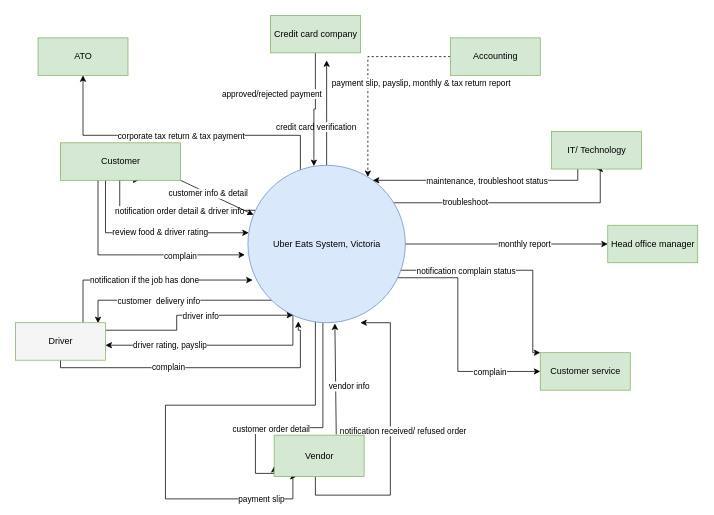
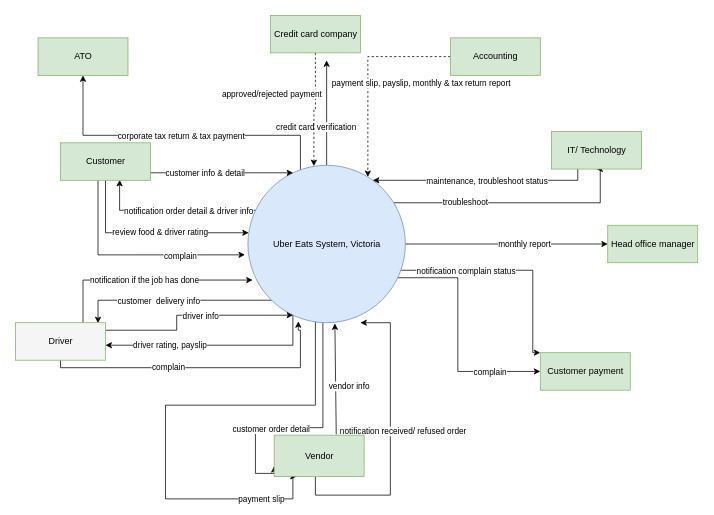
  <mxCell id="0" />
  <mxCell id="1" parent="0" />
  <mxCell id="2" style="edgeStyle=orthogonalEdgeStyle;rounded=0;orthogonalLoop=1;jettySize=auto;html=1;entryX=0.657;entryY=0.988;entryDx=0;entryDy=0;entryPerimeter=0;" edge="1" parent="1" source="24" target="31"><mxGeometry relative="1" as="geometry"><Array as="points"><mxPoint x="159" y="280" /></Array></mxGeometry></mxCell>
  <mxCell id="3" value="notification order detail &amp;amp; driver info" style="edgeLabel;html=1;align=center;verticalAlign=middle;resizable=0;points=[];" vertex="1" connectable="0" parent="2"><mxGeometry x="-0.069" y="-1" relative="1" as="geometry"><mxPoint x="13" y="1" as="offset" /></mxGeometry></mxCell>
  <mxCell id="4" style="edgeStyle=orthogonalEdgeStyle;rounded=0;orthogonalLoop=1;jettySize=auto;html=1;entryX=0;entryY=0.75;entryDx=0;entryDy=0;" edge="1" parent="1" source="24" target="36"><mxGeometry relative="1" as="geometry"><Array as="points"><mxPoint x="430" y="570" /><mxPoint x="340" y="570" /><mxPoint x="340" y="631" /></Array></mxGeometry></mxCell>
  <mxCell id="5" value="customer order detail" style="edgeLabel;html=1;align=center;verticalAlign=middle;resizable=0;points=[];" vertex="1" connectable="0" parent="4"><mxGeometry x="0.286" y="3" relative="1" as="geometry"><mxPoint y="-2" as="offset" /></mxGeometry></mxCell>
  <mxCell id="6" style="edgeStyle=orthogonalEdgeStyle;rounded=0;orthogonalLoop=1;jettySize=auto;html=1;entryX=0.25;entryY=1;entryDx=0;entryDy=0;" edge="1" parent="1" source="24" target="36"><mxGeometry relative="1" as="geometry"><Array as="points"><mxPoint x="420" y="540" /><mxPoint x="220" y="540" /><mxPoint x="220" y="665" /><mxPoint x="390" y="665" /></Array></mxGeometry></mxCell>
  <mxCell id="7" value="payment slip" style="edgeLabel;html=1;align=center;verticalAlign=middle;resizable=0;points=[];" vertex="1" connectable="0" parent="6"><mxGeometry x="0.76" y="-1" relative="1" as="geometry"><mxPoint y="-2" as="offset" /></mxGeometry></mxCell>
  <mxCell id="8" style="edgeStyle=orthogonalEdgeStyle;rounded=0;orthogonalLoop=1;jettySize=auto;html=1;entryX=0.917;entryY=0.012;entryDx=0;entryDy=0;entryPerimeter=0;" edge="1" parent="1" source="24" target="43"><mxGeometry relative="1" as="geometry"><Array as="points"><mxPoint x="130" y="400" /></Array></mxGeometry></mxCell>
  <mxCell id="9" value="customer&amp;nbsp; delivery info" style="edgeLabel;html=1;align=center;verticalAlign=middle;resizable=0;points=[];" vertex="1" connectable="0" parent="8"><mxGeometry x="0.473" y="4" relative="1" as="geometry"><mxPoint x="42" y="-4" as="offset" /></mxGeometry></mxCell>
  <mxCell id="10" style="edgeStyle=orthogonalEdgeStyle;rounded=0;orthogonalLoop=1;jettySize=auto;html=1;" edge="1" parent="1" source="24" target="43"><mxGeometry relative="1" as="geometry"><Array as="points"><mxPoint x="390" y="460" /></Array></mxGeometry></mxCell>
  <mxCell id="11" value="driver rating, payslip" style="edgeLabel;html=1;align=center;verticalAlign=middle;resizable=0;points=[];" vertex="1" connectable="0" parent="10"><mxGeometry x="0.432" y="3" relative="1" as="geometry"><mxPoint x="3" y="-4" as="offset" /></mxGeometry></mxCell>
  <mxCell id="12" style="edgeStyle=orthogonalEdgeStyle;rounded=0;orthogonalLoop=1;jettySize=auto;html=1;entryX=0;entryY=0.5;entryDx=0;entryDy=0;" edge="1" parent="1" source="24" target="54"><mxGeometry relative="1" as="geometry"><Array as="points"><mxPoint x="610" y="370" /><mxPoint x="610" y="495" /></Array></mxGeometry></mxCell>
  <mxCell id="13" value="complain" style="edgeLabel;html=1;align=center;verticalAlign=middle;resizable=0;points=[];" vertex="1" connectable="0" parent="12"><mxGeometry x="0.575" y="-4" relative="1" as="geometry"><mxPoint y="-4" as="offset" /></mxGeometry></mxCell>
  <mxCell id="14" style="edgeStyle=orthogonalEdgeStyle;rounded=0;orthogonalLoop=1;jettySize=auto;html=1;entryX=0;entryY=0;entryDx=0;entryDy=0;" edge="1" parent="1" source="24" target="54"><mxGeometry relative="1" as="geometry"><Array as="points"><mxPoint x="710" y="360" /><mxPoint x="710" y="470" /></Array></mxGeometry></mxCell>
  <mxCell id="15" value="notification complain status" style="edgeLabel;html=1;align=center;verticalAlign=middle;resizable=0;points=[];" vertex="1" connectable="0" parent="14"><mxGeometry x="-0.278" y="-4" relative="1" as="geometry"><mxPoint x="-20" y="-4" as="offset" /></mxGeometry></mxCell>
  <mxCell id="16" style="edgeStyle=orthogonalEdgeStyle;rounded=0;orthogonalLoop=1;jettySize=auto;html=1;" edge="1" parent="1" source="24"><mxGeometry relative="1" as="geometry"><mxPoint x="435" y="80" as="targetPoint" /></mxGeometry></mxCell>
  <mxCell id="17" value="credit card verification" style="edgeLabel;html=1;align=center;verticalAlign=middle;resizable=0;points=[];" vertex="1" connectable="0" parent="16"><mxGeometry x="0.243" y="3" relative="1" as="geometry"><mxPoint x="-12" y="35" as="offset" /></mxGeometry></mxCell>
  <mxCell id="18" style="edgeStyle=orthogonalEdgeStyle;rounded=0;orthogonalLoop=1;jettySize=auto;html=1;" edge="1" parent="1" source="24"><mxGeometry relative="1" as="geometry"><mxPoint x="810" y="325" as="targetPoint" /></mxGeometry></mxCell>
  <mxCell id="19" value="monthly report" style="edgeLabel;html=1;align=center;verticalAlign=middle;resizable=0;points=[];" vertex="1" connectable="0" parent="18"><mxGeometry x="0.175" y="1" relative="1" as="geometry"><mxPoint as="offset" /></mxGeometry></mxCell>
  <mxCell id="20" style="edgeStyle=orthogonalEdgeStyle;rounded=0;orthogonalLoop=1;jettySize=auto;html=1;entryX=0.5;entryY=1;entryDx=0;entryDy=0;" edge="1" parent="1" source="24" target="52"><mxGeometry relative="1" as="geometry"><Array as="points"><mxPoint x="800" y="270" /></Array></mxGeometry></mxCell>
  <mxCell id="21" value="troubleshoot" style="edgeLabel;html=1;align=center;verticalAlign=middle;resizable=0;points=[];" vertex="1" connectable="0" parent="20"><mxGeometry x="-0.415" y="-1" relative="1" as="geometry"><mxPoint y="-2" as="offset" /></mxGeometry></mxCell>
  <mxCell id="22" style="edgeStyle=orthogonalEdgeStyle;rounded=0;orthogonalLoop=1;jettySize=auto;html=1;" edge="1" parent="1" source="24"><mxGeometry relative="1" as="geometry"><mxPoint x="110" y="100" as="targetPoint" /><Array as="points"><mxPoint x="400" y="180" /><mxPoint x="110" y="180" /></Array></mxGeometry></mxCell>
  <mxCell id="23" value="corporate tax return &amp;amp; tax payment" style="edgeLabel;html=1;align=center;verticalAlign=middle;resizable=0;points=[];" vertex="1" connectable="0" parent="22"><mxGeometry x="0.024" y="2" relative="1" as="geometry"><mxPoint x="7" y="-2" as="offset" /></mxGeometry></mxCell>
  <mxCell id="24" value="Uber Eats System, Victoria" style="shape=ellipse;html=1;dashed=0;whitespace=wrap;perimeter=ellipsePerimeter;fillColor=#dae8fc;strokeColor=#6c8ebf;" vertex="1" parent="1"><mxGeometry x="330" y="220" width="210" height="210" as="geometry" /></mxCell>
  <mxCell id="25" style="edgeStyle=orthogonalEdgeStyle;rounded=0;orthogonalLoop=1;jettySize=auto;html=1;" edge="1" parent="1" source="31" target="24"><mxGeometry relative="1" as="geometry"><Array as="points"><mxPoint x="230" y="230" /><mxPoint x="230" y="230" /></Array></mxGeometry></mxCell>
  <mxCell id="26" value="customer info &amp;amp; detail" style="edgeLabel;html=1;align=center;verticalAlign=middle;resizable=0;points=[];" vertex="1" connectable="0" parent="25"><mxGeometry x="-0.247" y="-2" relative="1" as="geometry"><mxPoint y="-2" as="offset" /></mxGeometry></mxCell>
  <mxCell id="27" style="edgeStyle=orthogonalEdgeStyle;rounded=0;orthogonalLoop=1;jettySize=auto;html=1;" edge="1" parent="1" source="31" target="24"><mxGeometry relative="1" as="geometry"><Array as="points"><mxPoint x="140" y="310" /></Array></mxGeometry></mxCell>
  <mxCell id="28" value="review food &amp;amp; driver rating" style="edgeLabel;html=1;align=center;verticalAlign=middle;resizable=0;points=[];" vertex="1" connectable="0" parent="27"><mxGeometry x="0.091" y="2" relative="1" as="geometry"><mxPoint as="offset" /></mxGeometry></mxCell>
  <mxCell id="29" style="edgeStyle=orthogonalEdgeStyle;rounded=0;orthogonalLoop=1;jettySize=auto;html=1;entryX=-0.019;entryY=0.569;entryDx=0;entryDy=0;entryPerimeter=0;" edge="1" parent="1" source="31" target="24"><mxGeometry relative="1" as="geometry"><Array as="points"><mxPoint x="130" y="340" /></Array></mxGeometry></mxCell>
  <mxCell id="30" value="complain" style="edgeLabel;html=1;align=center;verticalAlign=middle;resizable=0;points=[];" vertex="1" connectable="0" parent="29"><mxGeometry x="0.414" y="-1" relative="1" as="geometry"><mxPoint as="offset" /></mxGeometry></mxCell>
- <mxCell id="31" value="Customer" style="html=1;dashed=0;whitespace=wrap;fillColor=#d5e8d4;strokeColor=#82b366;" vertex="1" parent="1"><mxGeometry x="80" y="190" width="160" height="50" as="geometry" /></mxCell>
+ <mxCell id="31" value="Customer" style="html=1;dashed=0;whitespace=wrap;fillColor=#d5e8d4;strokeColor=#82b366;" vertex="1" parent="1"><mxGeometry x="80" y="190" width="120" height="50" as="geometry" /></mxCell>
  <mxCell id="32" style="edgeStyle=orthogonalEdgeStyle;rounded=0;orthogonalLoop=1;jettySize=auto;html=1;" edge="1" parent="1" source="36"><mxGeometry relative="1" as="geometry"><mxPoint x="480" y="430" as="targetPoint" /><Array as="points"><mxPoint x="420" y="660" /><mxPoint x="520" y="660" /><mxPoint x="520" y="430" /><mxPoint x="480" y="430" /></Array></mxGeometry></mxCell>
  <mxCell id="33" value="notification received/ refused order" style="edgeLabel;html=1;align=center;verticalAlign=middle;resizable=0;points=[];" vertex="1" connectable="0" parent="32"><mxGeometry x="0.07" y="1" relative="1" as="geometry"><mxPoint x="17" as="offset" /></mxGeometry></mxCell>
  <mxCell id="34" style="edgeStyle=none;rounded=0;orthogonalLoop=1;jettySize=auto;html=1;exitX=0.69;exitY=-0.018;exitDx=0;exitDy=0;exitPerimeter=0;" edge="1" parent="1" source="36"><mxGeometry relative="1" as="geometry"><mxPoint x="446" y="431" as="targetPoint" /></mxGeometry></mxCell>
  <mxCell id="35" value="vendor info" style="edgeLabel;html=1;align=center;verticalAlign=middle;resizable=0;points=[];" vertex="1" connectable="0" parent="34"><mxGeometry x="-0.127" y="1" relative="1" as="geometry"><mxPoint x="18" as="offset" /></mxGeometry></mxCell>
  <mxCell id="36" value="Vendor" style="html=1;dashed=0;whitespace=wrap;fillColor=#d5e8d4;strokeColor=#82b366;" vertex="1" parent="1"><mxGeometry x="365" y="580" width="120" height="55" as="geometry" /></mxCell>
  <mxCell id="37" style="edgeStyle=orthogonalEdgeStyle;rounded=0;orthogonalLoop=1;jettySize=auto;html=1;" edge="1" parent="1" source="43" target="24"><mxGeometry relative="1" as="geometry"><Array as="points"><mxPoint x="235" y="440" /><mxPoint x="235" y="420" /></Array></mxGeometry></mxCell>
  <mxCell id="38" value="driver info" style="edgeLabel;html=1;align=center;verticalAlign=middle;resizable=0;points=[];" vertex="1" connectable="0" parent="37"><mxGeometry x="0.039" y="-2" relative="1" as="geometry"><mxPoint x="6" y="-2" as="offset" /></mxGeometry></mxCell>
  <mxCell id="39" style="edgeStyle=orthogonalEdgeStyle;rounded=0;orthogonalLoop=1;jettySize=auto;html=1;entryX=0.03;entryY=0.729;entryDx=0;entryDy=0;entryPerimeter=0;" edge="1" parent="1" source="43" target="24"><mxGeometry relative="1" as="geometry"><Array as="points"><mxPoint x="110" y="373" /></Array></mxGeometry></mxCell>
  <mxCell id="40" value="notification if the job has done" style="edgeLabel;html=1;align=center;verticalAlign=middle;resizable=0;points=[];" vertex="1" connectable="0" parent="39"><mxGeometry x="-0.468" relative="1" as="geometry"><mxPoint x="63" as="offset" /></mxGeometry></mxCell>
  <mxCell id="41" style="edgeStyle=orthogonalEdgeStyle;rounded=0;orthogonalLoop=1;jettySize=auto;html=1;entryX=0.32;entryY=0.991;entryDx=0;entryDy=0;entryPerimeter=0;" edge="1" parent="1" source="43" target="24"><mxGeometry relative="1" as="geometry"><mxPoint x="400" y="440" as="targetPoint" /><Array as="points"><mxPoint x="80" y="490" /><mxPoint x="400" y="490" /><mxPoint x="400" y="440" /><mxPoint x="397" y="440" /></Array></mxGeometry></mxCell>
  <mxCell id="42" value="complain" style="edgeLabel;html=1;align=center;verticalAlign=middle;resizable=0;points=[];" vertex="1" connectable="0" parent="41"><mxGeometry x="-0.223" relative="1" as="geometry"><mxPoint y="-1" as="offset" /></mxGeometry></mxCell>
  <mxCell id="43" value="Driver" style="html=1;dashed=0;whitespace=wrap;fillColor=#f5f5f5;strokeColor=#82b366;" vertex="1" parent="1"><mxGeometry x="20" y="430" width="120" height="50" as="geometry" /></mxCell>
- <mxCell id="44" style="edgeStyle=orthogonalEdgeStyle;rounded=0;orthogonalLoop=1;jettySize=auto;html=1;entryX=0.419;entryY=0.005;entryDx=0;entryDy=0;entryPerimeter=0;" edge="1" parent="1" source="46" target="24"><mxGeometry relative="1" as="geometry" /></mxCell>
+ <mxCell id="44" style="edgeStyle=orthogonalEdgeStyle;rounded=0;orthogonalLoop=1;jettySize=auto;html=1;entryX=0.419;entryY=0.005;entryDx=0;entryDy=0;entryPerimeter=0;dashed=1;" edge="1" parent="1" source="46" target="24"><mxGeometry relative="1" as="geometry" /></mxCell>
  <mxCell id="45" value="approved/rejected payment" style="edgeLabel;html=1;align=center;verticalAlign=middle;resizable=0;points=[];" vertex="1" connectable="0" parent="44"><mxGeometry x="-0.294" y="-1" relative="1" as="geometry"><mxPoint x="-58" as="offset" /></mxGeometry></mxCell>
  <mxCell id="46" value="Credit card company" style="html=1;dashed=0;whitespace=wrap;fillColor=#d5e8d4;strokeColor=#82b366;" vertex="1" parent="1"><mxGeometry x="360" y="20" width="120" height="50" as="geometry" /></mxCell>
  <mxCell id="47" style="edgeStyle=orthogonalEdgeStyle;rounded=0;orthogonalLoop=1;jettySize=auto;html=1;dashed=1;" edge="1" parent="1" source="49" target="24"><mxGeometry relative="1" as="geometry"><Array as="points"><mxPoint x="490" y="75" /></Array></mxGeometry></mxCell>
  <mxCell id="48" value="payment slip, payslip, monthly &amp;amp; tax return report" style="edgeLabel;html=1;align=center;verticalAlign=middle;resizable=0;points=[];" vertex="1" connectable="0" parent="47"><mxGeometry x="-0.214" y="-1" relative="1" as="geometry"><mxPoint x="66" y="36" as="offset" /></mxGeometry></mxCell>
  <mxCell id="49" value="Accounting" style="html=1;dashed=0;whitespace=wrap;fillColor=#d5e8d4;strokeColor=#82b366;" vertex="1" parent="1"><mxGeometry x="600" y="50" width="120" height="50" as="geometry" /></mxCell>
  <mxCell id="50" style="edgeStyle=orthogonalEdgeStyle;rounded=0;orthogonalLoop=1;jettySize=auto;html=1;" edge="1" parent="1" source="52" target="24"><mxGeometry relative="1" as="geometry"><Array as="points"><mxPoint x="770" y="240" /></Array></mxGeometry></mxCell>
  <mxCell id="51" value="maintenance, troubleshoot status" style="edgeLabel;html=1;align=center;verticalAlign=middle;resizable=0;points=[];" vertex="1" connectable="0" parent="50"><mxGeometry x="-0.476" y="2" relative="1" as="geometry"><mxPoint x="-61" y="-2" as="offset" /></mxGeometry></mxCell>
  <mxCell id="52" value="IT/ Technology" style="html=1;dashed=0;whitespace=wrap;fillColor=#d5e8d4;strokeColor=#82b366;" vertex="1" parent="1"><mxGeometry x="735" y="175" width="120" height="50" as="geometry" /></mxCell>
  <mxCell id="53" value="Head office manager" style="html=1;dashed=0;whitespace=wrap;fillColor=#d5e8d4;strokeColor=#82b366;" vertex="1" parent="1"><mxGeometry x="810" y="300" width="120" height="50" as="geometry" /></mxCell>
- <mxCell id="54" value="Customer service" style="html=1;dashed=0;whitespace=wrap;fillColor=#d5e8d4;strokeColor=#82b366;" vertex="1" parent="1"><mxGeometry x="720" y="470" width="120" height="50" as="geometry" /></mxCell>
+ <mxCell id="54" value="Customer payment" style="html=1;dashed=0;whitespace=wrap;fillColor=#d5e8d4;strokeColor=#82b366;" vertex="1" parent="1"><mxGeometry x="720" y="470" width="120" height="50" as="geometry" /></mxCell>
  <mxCell id="55" value="ATO" style="html=1;dashed=0;whitespace=wrap;fillColor=#d5e8d4;strokeColor=#82b366;" vertex="1" parent="1"><mxGeometry x="50" y="50" width="120" height="50" as="geometry" /></mxCell>
